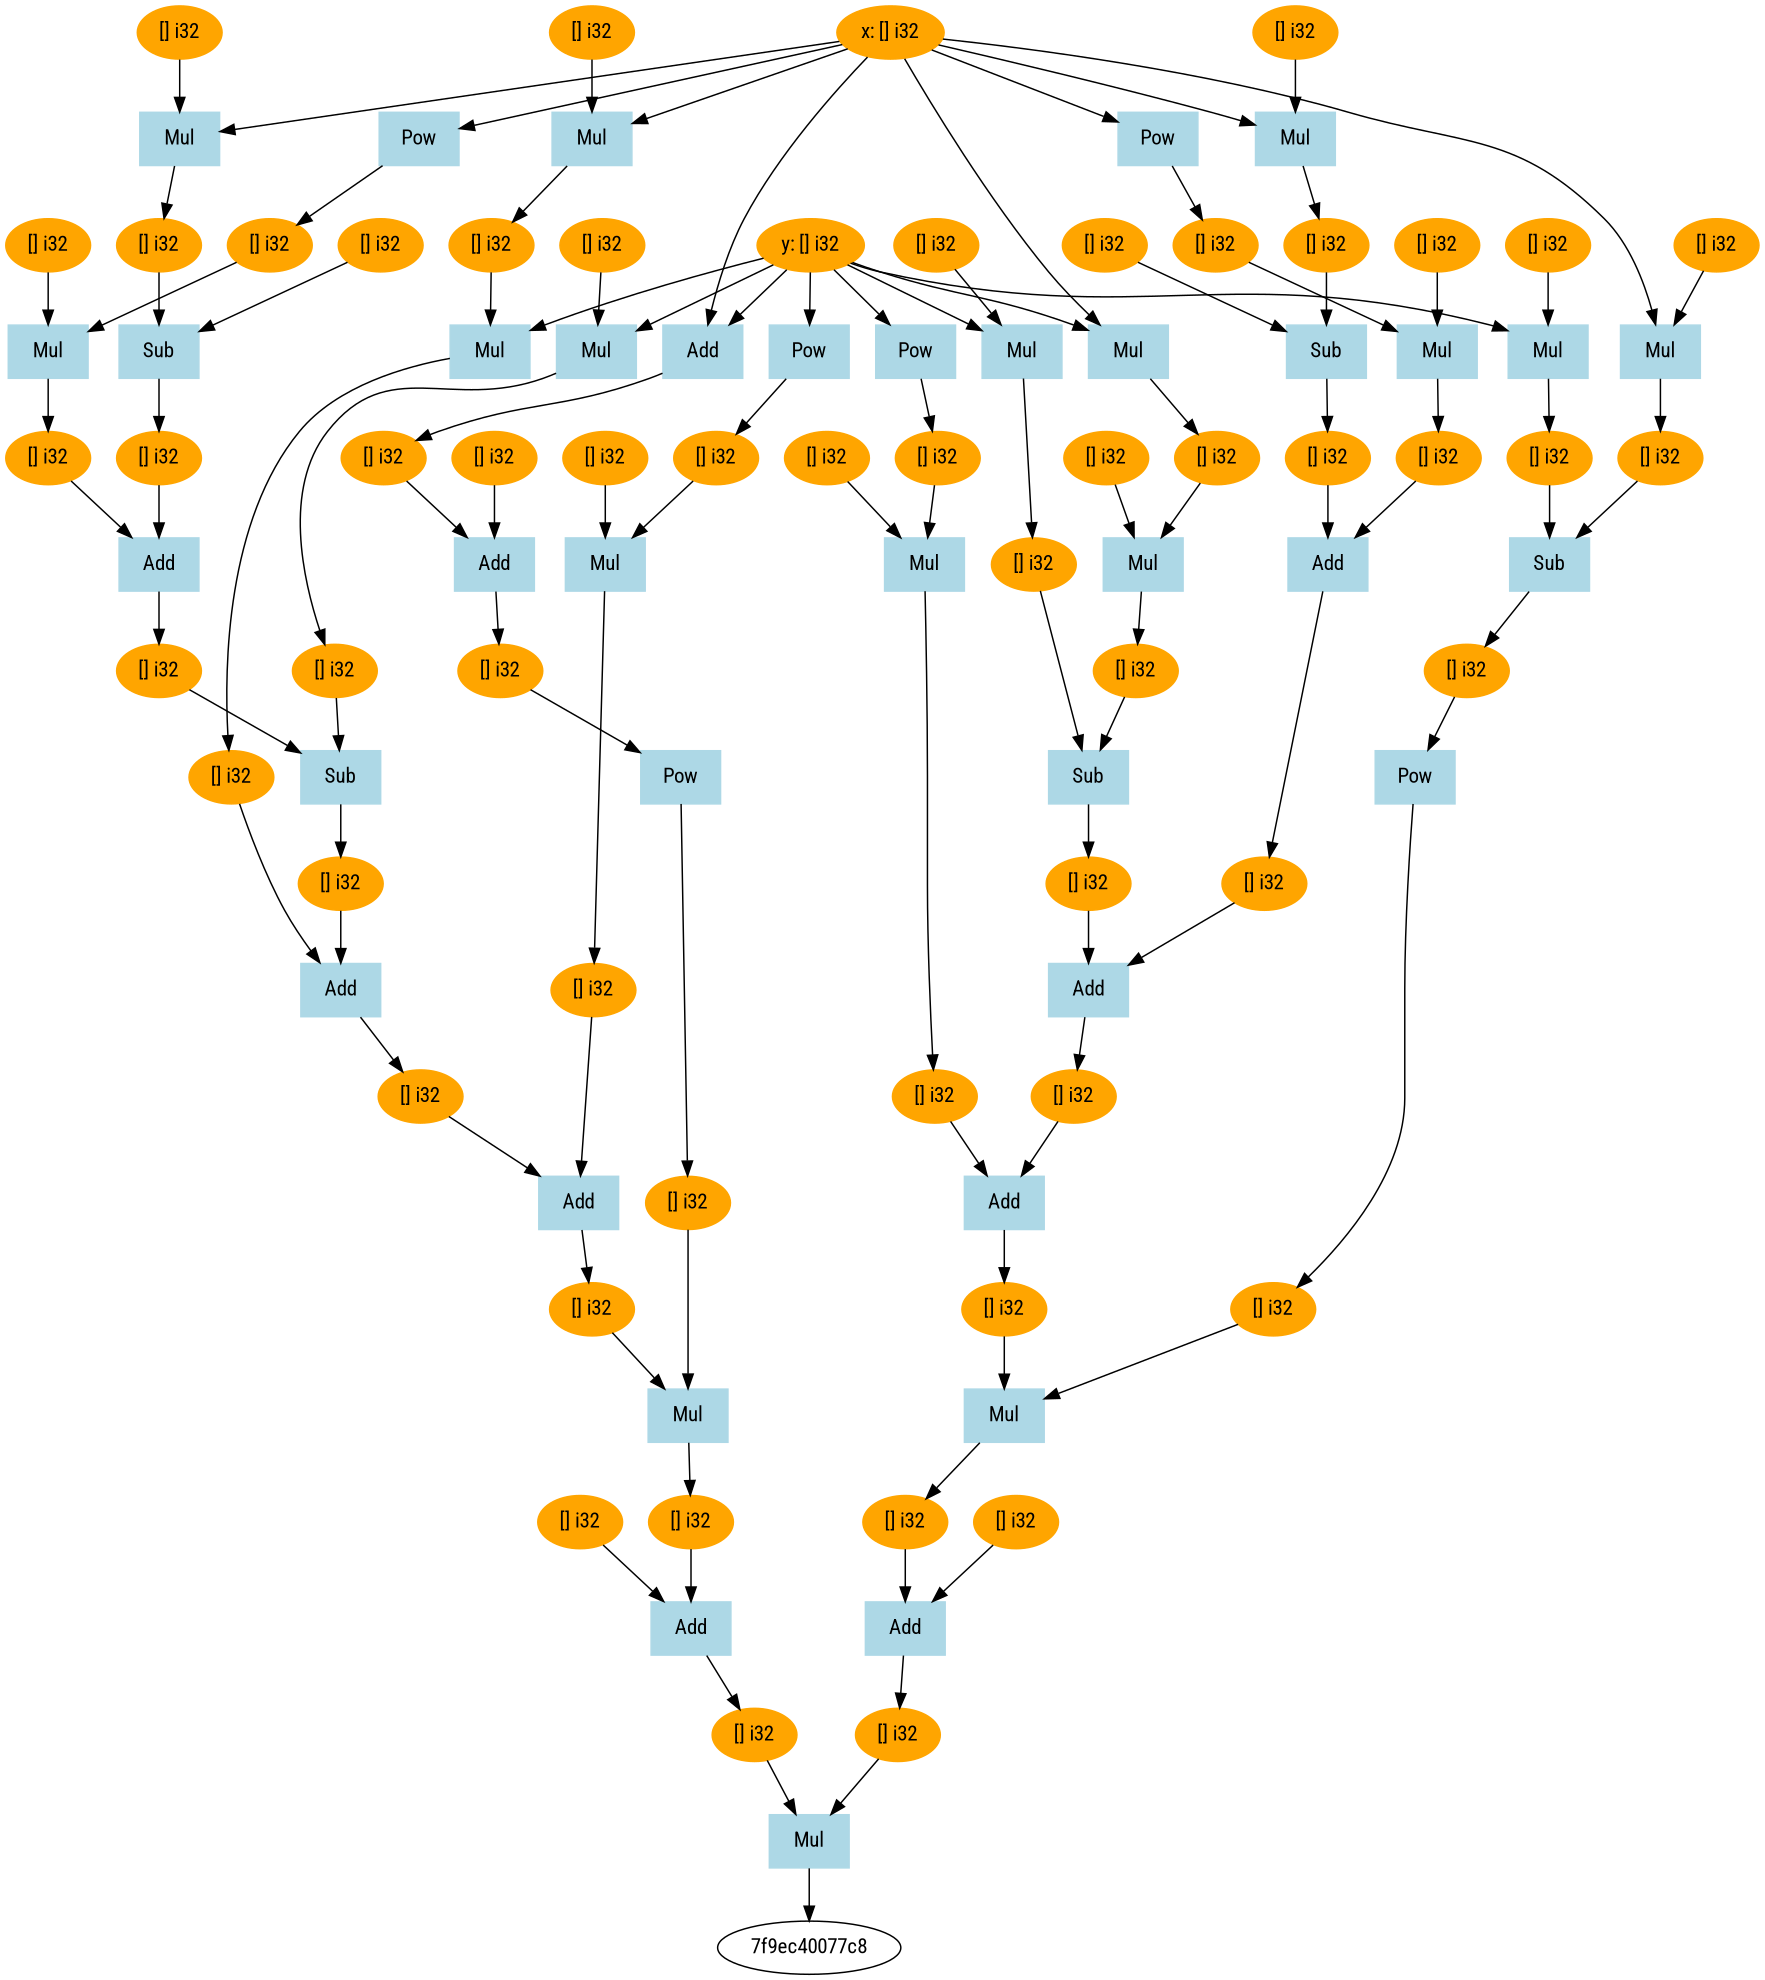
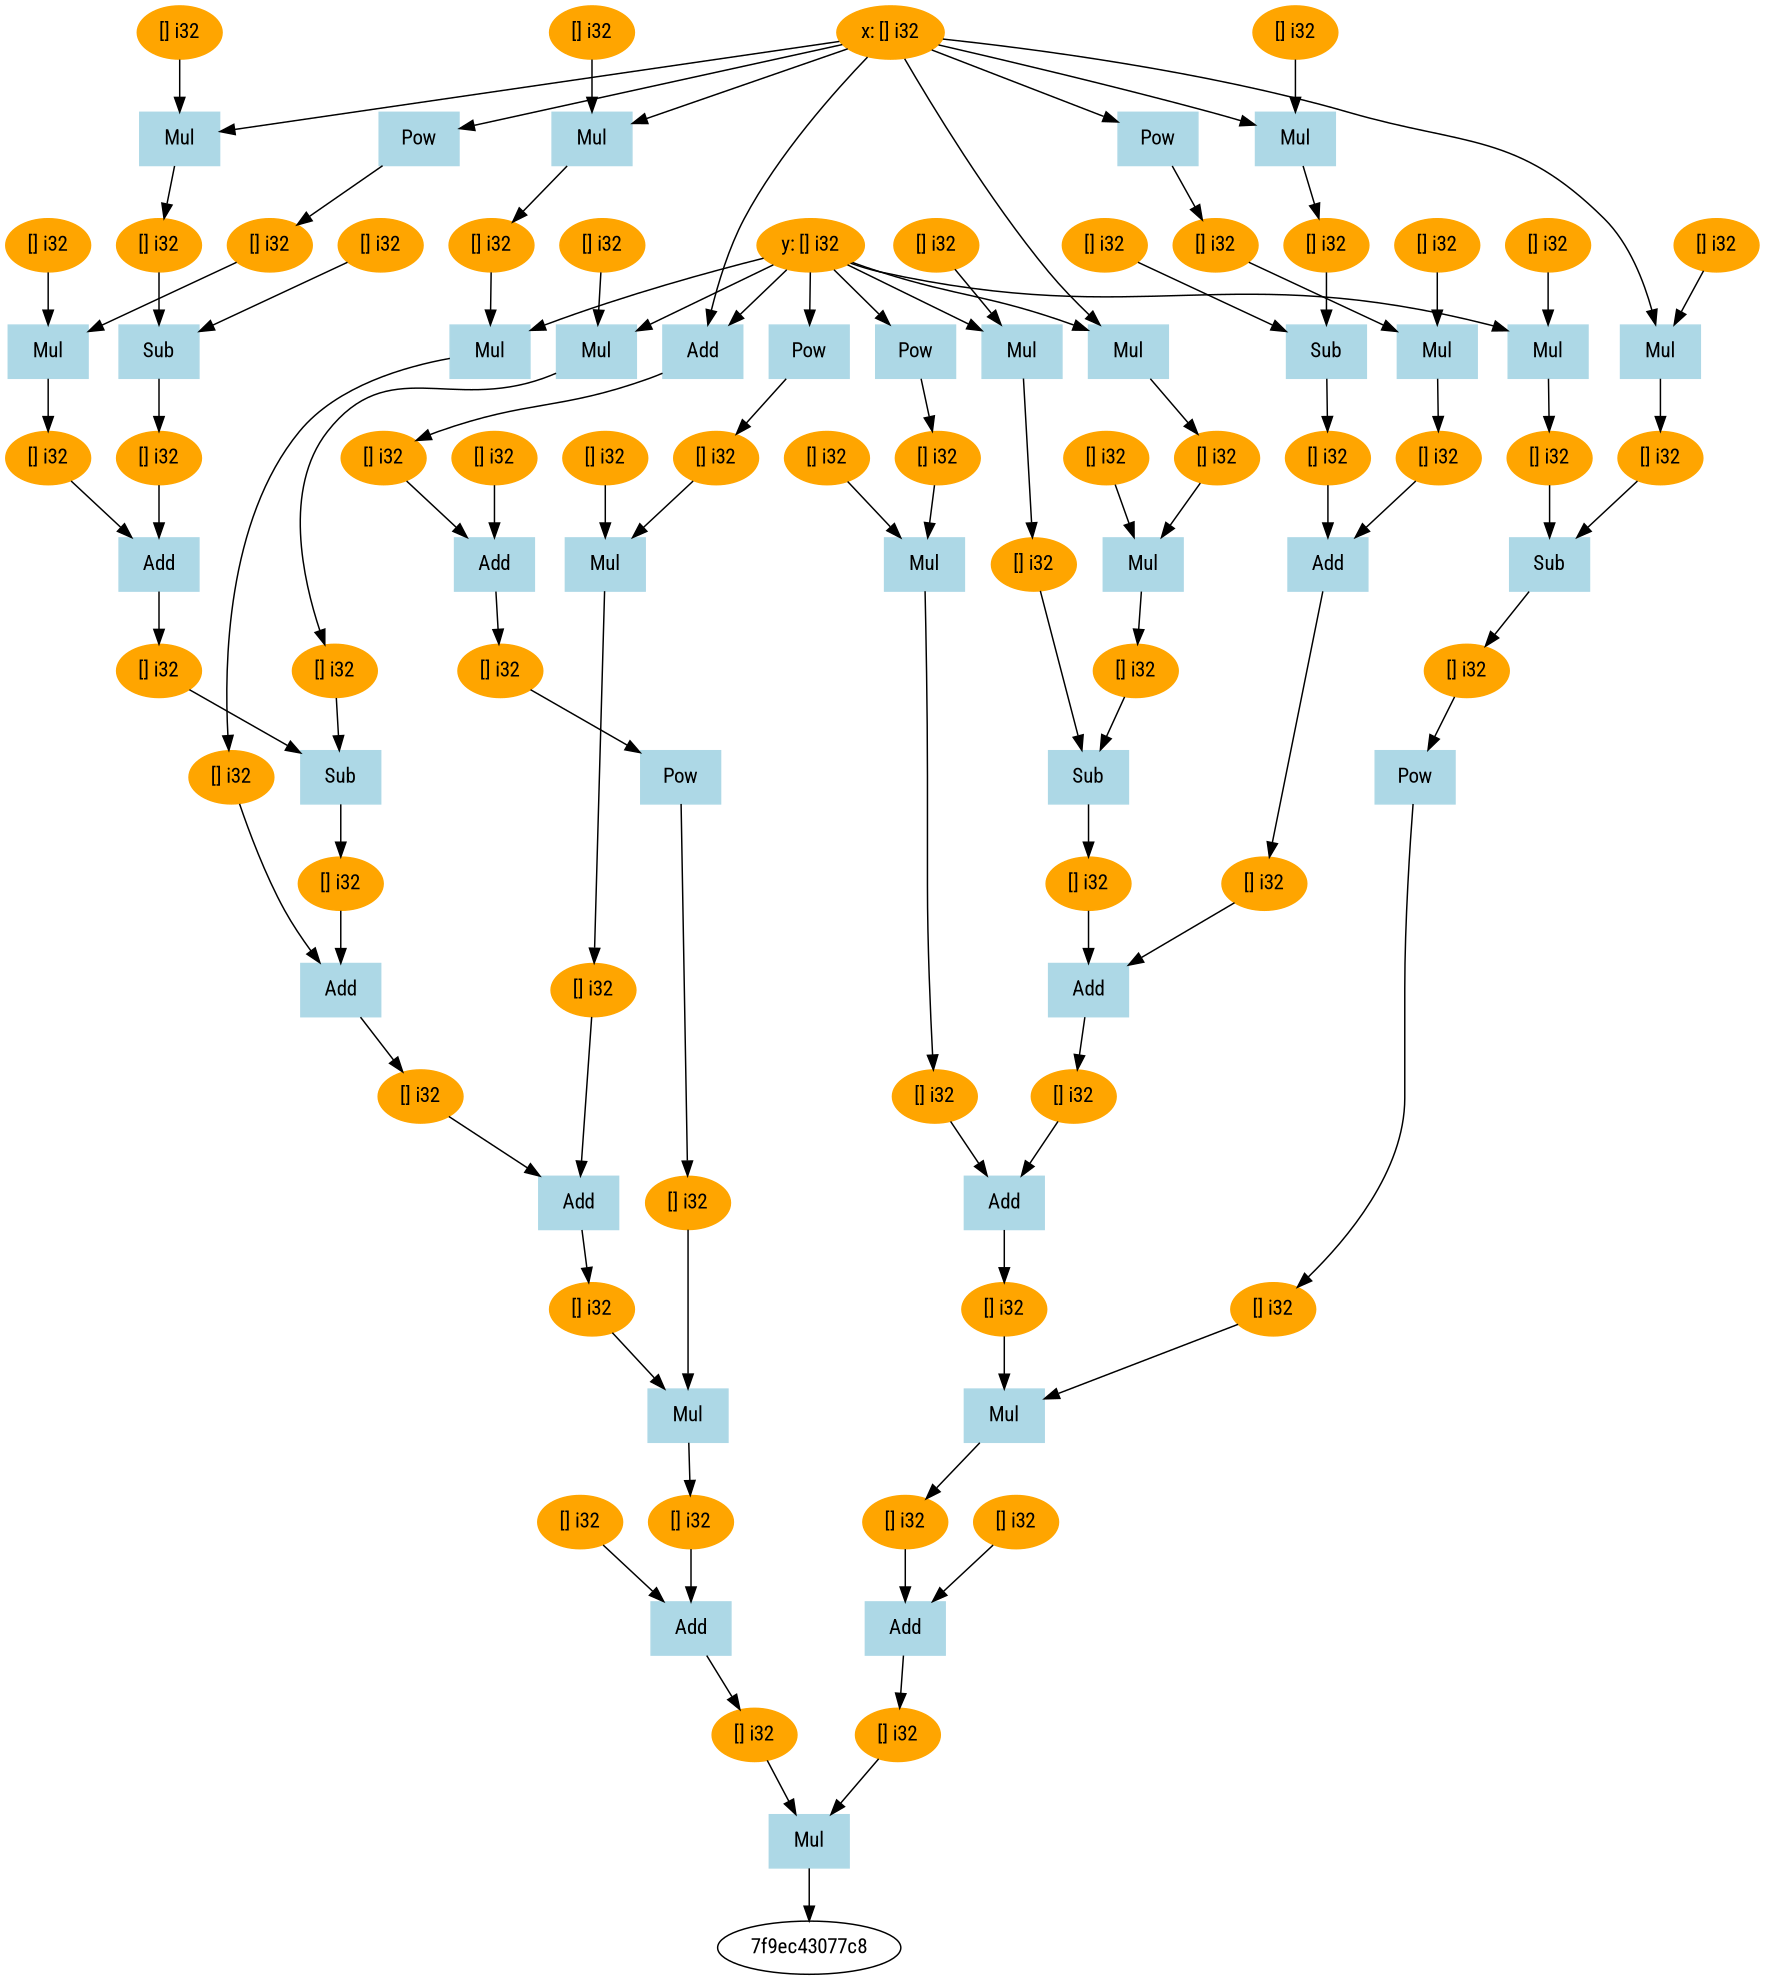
  digraph {
    fontname="Roboto Condensed"
    node [color=orange style=filled fontname="Roboto Condensed"]
    edge [fontname="Roboto Condensed"]
    n1 [color=lightblue label=Mul shape=box]
-   "7f9ec40077c8" [color="" style=""]
+   "7f9ec40077c8" [label="7f9ec43077c8" color="" style=""]
    n3 [label="[] i32"]
    n4 [label="[] i32"]
    n5 [color=lightblue label=Add shape=box]
    n6 [label="[] i32"]
    n7 [label="[] i32"]
    n8 [color=lightblue label=Add shape=box]
    n9 [label="[] i32"]
    n10 [label="[] i32"]
    n11 [color=lightblue label=Mul shape=box]
    n12 [label="[] i32"]
    n13 [label="[] i32"]
    n14 [color=lightblue label=Add shape=box]
    n15 [label="[] i32"]
    n16 [label="[] i32"]
    n17 [color=lightblue label=Mul shape=box]
    n18 [label="[] i32"]
    n19 [label="[] i32"]
    n20 [color=lightblue label=Add shape=box]
    n21 [label="[] i32"]
    n22 [label="[] i32"]
    n23 [color=lightblue label=Add shape=box]
    n24 [label="[] i32"]
    n25 [label="[] i32"]
    n26 [color=lightblue label=Add shape=box]
    n27 [label="[] i32"]
    n28 [label="[] i32"]
    n29 [color=lightblue label=Sub shape=box]
    n30 [label="[] i32"]
    n31 [label="[] i32"]
    n32 [color=lightblue label=Pow shape=box]
    n33 [label="[] i32"]
    n34 [color=lightblue label=Add shape=box]
    n35 [label="[] i32"]
    n36 [label="[] i32"]
    n37 [color=lightblue label=Sub shape=box]
    n38 [label="[] i32"]
    n39 [label="[] i32"]
    n40 [color=lightblue label=Add shape=box]
    n41 [label="[] i32"]
    n42 [label="[] i32"]
    n43 [color=lightblue label=Pow shape=box]
    n44 [label="[] i32"]
    n45 [color=lightblue label=Mul shape=box]
    n46 [label="[] i32"]
    n47 [label="[] i32"]
    n48 [color=lightblue label=Mul shape=box]
    n49 [label="[] i32"]
    n50 [label="[] i32"]
    n51 [color=lightblue label=Sub shape=box]
    n52 [label="[] i32"]
    n53 [label="[] i32"]
    n54 [color=lightblue label=Mul shape=box]
    n55 [label="[] i32"]
    n56 [label="[] i32"]
    n57 [color=lightblue label=Sub shape=box]
    n58 [label="[] i32"]
    n59 [label="[] i32"]
    n60 [color=lightblue label=Mul shape=box]
    n61 [label="[] i32"]
    n62 [label="[] i32"]
    n63 [color=lightblue label=Add shape=box]
    n64 [label="[] i32"]
    n65 [label="[] i32"]
    n66 [color=lightblue label=Mul shape=box]
    n67 [label="[] i32"]
    n68 [label="y: [] i32"]
    n69 [color=lightblue label=Pow shape=box]
    n70 [color=lightblue label=Mul shape=box]
    n71 [color=lightblue label=Mul shape=box]
    n72 [color=lightblue label=Add shape=box]
    n73 [color=lightblue label=Mul shape=box]
    n74 [color=lightblue label=Mul shape=box]
    n75 [color=lightblue label=Pow shape=box]
    n76 [color=lightblue label=Mul shape=box]
    n77 [label="[] i32"]
    n78 [label="[] i32"]
    n79 [color=lightblue label=Sub shape=box]
    n80 [label="[] i32"]
    n81 [label="[] i32"]
    n82 [color=lightblue label=Mul shape=box]
    n83 [label="[] i32"]
    n84 [label="x: [] i32"]
    n85 [color=lightblue label=Pow shape=box]
    n86 [color=lightblue label=Mul shape=box]
    n87 [color=lightblue label=Pow shape=box]
    n88 [color=lightblue label=Mul shape=box]
    n89 [color=lightblue label=Mul shape=box]
    n90 [label="[] i32"]
    n91 [label="[] i32"]
    n92 [label="[] i32"]
    n93 [label="[] i32"]
    n94 [label="[] i32"]
    n95 [label="[] i32"]
    n1 -> "7f9ec40077c8"
    n3 -> n1
    n4 -> n1
    n5 -> n3
    n6 -> n5
    n7 -> n5
    n8 -> n4
    n9 -> n8
    n10 -> n8
    n11 -> n7
    n12 -> n11
    n13 -> n11
    n14 -> n13
    n15 -> n14
    n16 -> n14
    n17 -> n10
    n18 -> n17
    n19 -> n17
    n20 -> n15
    n21 -> n20
    n22 -> n20
    n23 -> n19
    n24 -> n23
    n25 -> n23
    n26 -> n24
    n27 -> n26
    n28 -> n26
    n29 -> n21
    n30 -> n29
    n31 -> n29
    n32 -> n12
    n33 -> n32
    n34 -> n30
    n35 -> n34
    n36 -> n34
    n37 -> n28
    n38 -> n37
    n39 -> n37
    n40 -> n27
    n41 -> n40
    n42 -> n40
    n43 -> n18
    n44 -> n43
    n45 -> n25
    n46 -> n45
    n47 -> n45
    n48 -> n39
    n49 -> n48
    n50 -> n48
    n51 -> n41
    n52 -> n51
    n53 -> n51
    n54 -> n42
    n55 -> n54
    n56 -> n54
    n57 -> n44
    n58 -> n57
    n59 -> n57
    n60 -> n16
    n61 -> n60
    n62 -> n60
    n63 -> n33
    n64 -> n63
    n65 -> n63
    n66 -> n22
    n67 -> n66
    n68 -> n66
    n68 -> n69
    n68 -> n70
    n68 -> n71
    n68 -> n72
    n68 -> n73
    n68 -> n74
    n68 -> n75
    n69 -> n47
    n70 -> n31
    n71 -> n59
    n72 -> n64
    n73 -> n38
    n74 -> n50
    n75 -> n62
    n76 -> n36
    n77 -> n76
    n78 -> n76
    n79 -> n35
    n80 -> n79
    n81 -> n79
    n82 -> n53
    n83 -> n82
    n84 -> n72
    n84 -> n74
    n84 -> n82
    n84 -> n85
    n84 -> n86
    n84 -> n87
    n84 -> n88
    n84 -> n89
    n85 -> n56
    n86 -> n58
    n87 -> n78
    n88 -> n67
    n89 -> n81
    n90 -> n86
    n91 -> n70
    n92 -> n71
    n93 -> n88
    n94 -> n89
    n95 -> n73
  }
